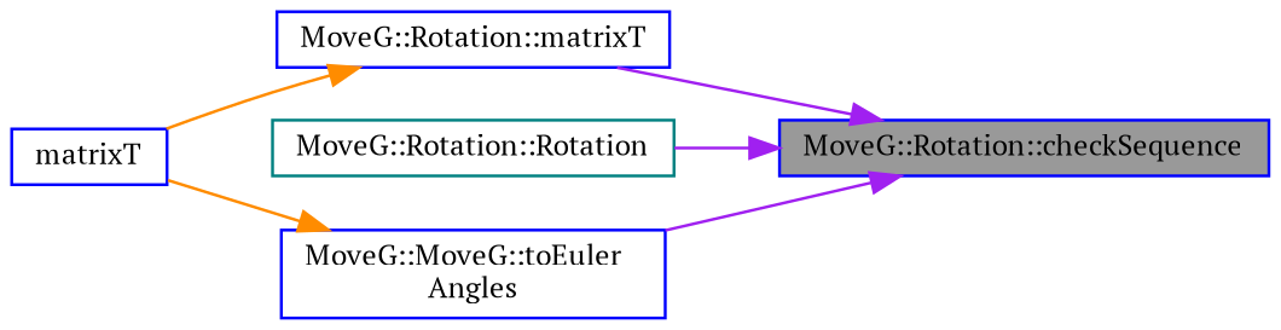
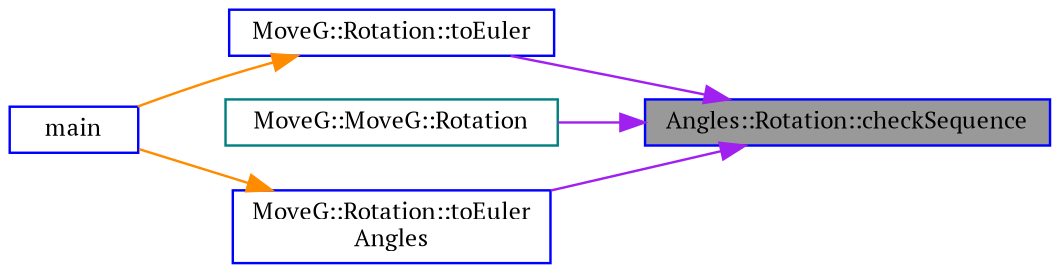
  digraph {
    fontname="PT Serif"
    rankdir=RL
    node [color=blue fillcolor=white fontname="PT Serif" fontsize=10 shape=box style=filled]
    edge [color=purple dir=back fontname="PT Serif" fontsize=10 labelfontname=Helvetica labelfontsize=10 style=solid]
-   n1 [fillcolor=grey60 fontcolor=black height=0.2 label="MoveG::Rotation::checkSequence" width=0.4]
-   n2 [height=0.2 label="MoveG::Rotation::matrixT" width=0.4]
-   n3 [color=teal height=0.2 label="MoveG::Rotation::Rotation" width=0.4]
-   n4 [height=0.2 label="MoveG::MoveG::toEuler\lAngles" width=0.4]
-   n5 [height=0.2 label=matrixT width=0.4]
+   n1 [fillcolor=grey60 fontcolor=black height=0.2 label="Angles::Rotation::checkSequence" width=0.4]
+   n2 [height=0.2 label="MoveG::Rotation::toEuler" width=0.4]
+   n3 [color=teal height=0.2 label="MoveG::MoveG::Rotation" width=0.4]
+   n4 [height=0.2 label="MoveG::Rotation::toEuler\lAngles" width=0.4]
+   n5 [height=0.2 label=main width=0.4]
    n1 -> n2
    n1 -> n3
    n1 -> n4
    n2 -> n5 [color=darkorange]
    n4 -> n5 [color=darkorange]
  }
